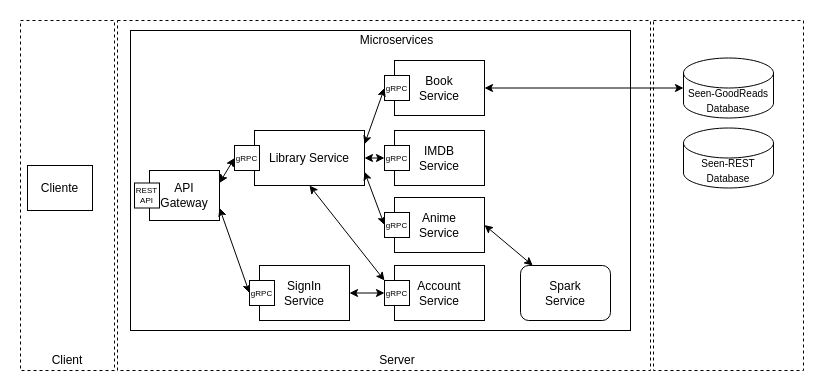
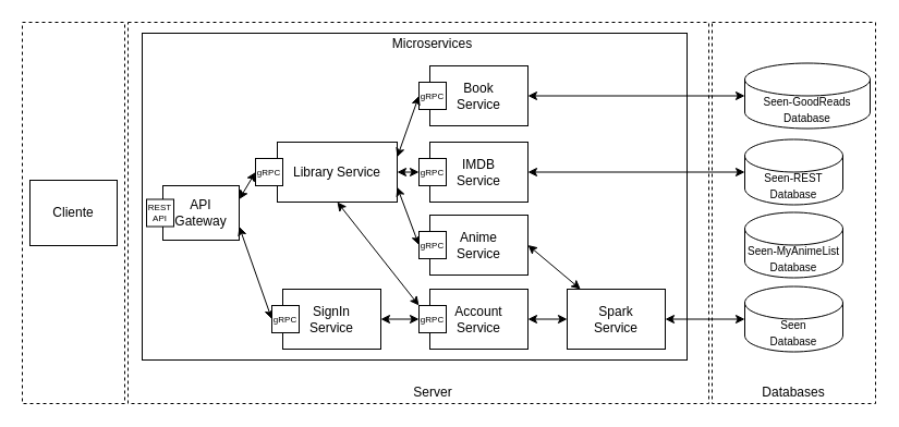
  <mxCell id="0" />
  <mxCell id="1" parent="0" />
  <mxCell id="2" value="" style="rounded=0;whiteSpace=wrap;html=1;dashed=1;fillColor=none;" parent="1" vertex="1"><mxGeometry x="117" y="20" width="533" height="350" as="geometry" /></mxCell>
  <mxCell id="3" value="" style="rounded=0;whiteSpace=wrap;html=1;fillColor=none;" parent="1" vertex="1"><mxGeometry x="130" y="30" width="500" height="300" as="geometry" /></mxCell>
  <mxCell id="4" value="" style="rounded=0;whiteSpace=wrap;html=1;dashed=1;fillColor=none;" parent="1" vertex="1"><mxGeometry x="20" y="20" width="94" height="350" as="geometry" /></mxCell>
  <mxCell id="5" value="" style="rounded=0;whiteSpace=wrap;html=1;dashed=1;fillColor=none;" parent="1" vertex="1"><mxGeometry x="653" y="20" width="150" height="350" as="geometry" /></mxCell>
- <mxCell id="6" value="Cliente" style="rounded=0;whiteSpace=wrap;html=1;" parent="1" vertex="1"><mxGeometry x="27" y="165" width="65" height="45" as="geometry" /></mxCell>
+ <mxCell id="6" value="Cliente" style="rounded=0;whiteSpace=wrap;html=1;" parent="1" vertex="1"><mxGeometry x="27" y="165" width="80" height="60" as="geometry" /></mxCell>
  <mxCell id="7" value="API &lt;br&gt;Gateway" style="rounded=0;whiteSpace=wrap;html=1;" parent="1" vertex="1"><mxGeometry x="149" y="170" width="70" height="50" as="geometry" /></mxCell>
+ <mxCell id="8" value="&lt;div&gt;&lt;span style=&quot;font-size: 10px&quot;&gt;Seen-MyAnimeList Database&lt;/span&gt;&lt;/div&gt;" style="shape=cylinder3;whiteSpace=wrap;html=1;boundedLbl=1;backgroundOutline=1;size=15;align=center;" parent="1" vertex="1"><mxGeometry x="683" y="194.5" width="90" height="60" as="geometry" /></mxCell>
+ <mxCell id="9" value="Databases" style="text;html=1;strokeColor=none;fillColor=none;align=center;verticalAlign=middle;whiteSpace=wrap;rounded=0;dashed=1;" parent="1" vertex="1"><mxGeometry x="708" y="350" width="40" height="20" as="geometry" /></mxCell>
+ <mxCell id="10" value="&lt;font style=&quot;font-size: 10px&quot;&gt;Seen&lt;br&gt;Database&lt;/font&gt;" style="shape=cylinder3;whiteSpace=wrap;html=1;boundedLbl=1;backgroundOutline=1;size=15;" parent="1" vertex="1"><mxGeometry x="683" y="262.5" width="90" height="60" as="geometry" /></mxCell>
  <mxCell id="11" value="Microservices" style="text;html=1;strokeColor=none;fillColor=none;align=center;verticalAlign=middle;whiteSpace=wrap;rounded=0;" parent="1" vertex="1"><mxGeometry x="349" y="30" width="95" height="20" as="geometry" /></mxCell>
  <mxCell id="12" value="Anime&lt;br&gt;Service" style="rounded=0;whiteSpace=wrap;html=1;fillColor=none;" parent="1" vertex="1"><mxGeometry x="394" y="197" width="90" height="55" as="geometry" /></mxCell>
+ <mxCell id="13" style="edgeStyle=orthogonalEdgeStyle;rounded=0;orthogonalLoop=1;jettySize=auto;html=1;exitX=1;exitY=0.5;exitDx=0;exitDy=0;entryX=0;entryY=0.5;entryDx=0;entryDy=0;startArrow=classic;startFill=1;" edge="1" parent="1" source="14" target="41"><mxGeometry relative="1" as="geometry" /></mxCell>
  <mxCell id="14" value="Account &lt;br&gt;Service" style="rounded=0;whiteSpace=wrap;html=1;fillColor=none;" parent="1" vertex="1"><mxGeometry x="394" y="265" width="90" height="55" as="geometry" /></mxCell>
  <mxCell id="15" value="" style="endArrow=classic;startArrow=classic;html=1;exitX=1;exitY=0.5;exitDx=0;exitDy=0;" parent="1" source="12" target="41" edge="1"><mxGeometry width="50" height="50" relative="1" as="geometry"><mxPoint x="607" y="224.5" as="sourcePoint" /><mxPoint x="575" y="425" as="targetPoint" /></mxGeometry></mxCell>
+ <mxCell id="16" value="" style="endArrow=classic;startArrow=classic;html=1;exitX=1;exitY=0.5;exitDx=0;exitDy=0;entryX=0;entryY=0.5;entryDx=0;entryDy=0;entryPerimeter=0;" parent="1" source="41" target="10" edge="1"><mxGeometry width="50" height="50" relative="1" as="geometry"><mxPoint x="607" y="292.5" as="sourcePoint" /><mxPoint x="625" y="245" as="targetPoint" /></mxGeometry></mxCell>
  <mxCell id="17" value="" style="endArrow=classic;startArrow=classic;html=1;entryX=0;entryY=0.5;entryDx=0;entryDy=0;exitX=1;exitY=0.75;exitDx=0;exitDy=0;" parent="1" source="30" target="32" edge="1"><mxGeometry width="50" height="50" relative="1" as="geometry"><mxPoint x="279" y="180" as="sourcePoint" /><mxPoint x="367.5" y="224.5" as="targetPoint" /></mxGeometry></mxCell>
  <mxCell id="18" value="" style="endArrow=classic;startArrow=classic;html=1;exitX=1;exitY=0.75;exitDx=0;exitDy=0;entryX=0;entryY=0.5;entryDx=0;entryDy=0;" parent="1" source="7" target="39" edge="1"><mxGeometry width="50" height="50" relative="1" as="geometry"><mxPoint x="402" y="295" as="sourcePoint" /><mxPoint x="364" y="292.5" as="targetPoint" /></mxGeometry></mxCell>
- <mxCell id="19" value="Client" style="text;html=1;strokeColor=none;fillColor=none;align=center;verticalAlign=middle;whiteSpace=wrap;rounded=0;" parent="1" vertex="1"><mxGeometry x="47" y="350" width="40" height="20" as="geometry" /></mxCell>
  <mxCell id="20" value="Server" style="text;html=1;strokeColor=none;fillColor=none;align=center;verticalAlign=middle;whiteSpace=wrap;rounded=0;" parent="1" vertex="1"><mxGeometry x="376.5" y="350" width="40" height="20" as="geometry" /></mxCell>
  <mxCell id="21" value="IMDB&lt;br&gt;Service" style="rounded=0;whiteSpace=wrap;html=1;fillColor=none;" parent="1" vertex="1"><mxGeometry x="394" y="130" width="90" height="55" as="geometry" /></mxCell>
  <mxCell id="22" value="Book &lt;br&gt;Service" style="rounded=0;whiteSpace=wrap;html=1;fillColor=none;" parent="1" vertex="1"><mxGeometry x="394" y="60" width="90" height="55" as="geometry" /></mxCell>
  <mxCell id="23" value="&lt;h6&gt;&lt;span style=&quot;font-size: 8px ; font-weight: 400&quot;&gt;gRPC&lt;/span&gt;&lt;br&gt;&lt;/h6&gt;" style="whiteSpace=wrap;html=1;aspect=fixed;align=center;" parent="1" vertex="1"><mxGeometry x="384" y="75" width="25" height="25" as="geometry" /></mxCell>
  <mxCell id="24" value="" style="endArrow=classic;startArrow=classic;html=1;entryX=0;entryY=0.5;entryDx=0;entryDy=0;exitX=1;exitY=0.5;exitDx=0;exitDy=0;" parent="1" source="30" target="31" edge="1"><mxGeometry width="50" height="50" relative="1" as="geometry"><mxPoint x="279" y="170" as="sourcePoint" /><mxPoint x="367.5" y="157.5" as="targetPoint" /></mxGeometry></mxCell>
  <mxCell id="25" value="" style="endArrow=classic;startArrow=classic;html=1;exitX=1;exitY=0.25;exitDx=0;exitDy=0;entryX=0;entryY=0.5;entryDx=0;entryDy=0;" parent="1" source="30" target="23" edge="1"><mxGeometry width="50" height="50" relative="1" as="geometry"><mxPoint x="394" y="160" as="sourcePoint" /><mxPoint x="444" y="110" as="targetPoint" /></mxGeometry></mxCell>
  <mxCell id="26" value="&lt;font style=&quot;font-size: 10px&quot;&gt;Seen-REST Database&lt;/font&gt;" style="shape=cylinder3;whiteSpace=wrap;html=1;boundedLbl=1;backgroundOutline=1;size=15;" parent="1" vertex="1"><mxGeometry x="683" y="127.5" width="90" height="60" as="geometry" /></mxCell>
- <mxCell id="27" value="&lt;font style=&quot;font-size: 10px&quot;&gt;Seen-GoodReads Database&lt;/font&gt;" style="shape=cylinder3;whiteSpace=wrap;html=1;boundedLbl=1;backgroundOutline=1;size=15;" parent="1" vertex="1"><mxGeometry x="683" y="57.5" width="90" height="60" as="geometry" /></mxCell>
+ <mxCell id="27" value="&lt;font style=&quot;font-size: 10px&quot;&gt;Seen-GoodReads Database&lt;/font&gt;" style="shape=cylinder3;whiteSpace=wrap;html=1;boundedLbl=1;backgroundOutline=1;size=15;" parent="1" vertex="1"><mxGeometry x="683" y="57.5" width="115" height="60" as="geometry" /></mxCell>
+ <mxCell id="28" value="" style="endArrow=classic;startArrow=classic;html=1;entryX=0;entryY=0.5;entryDx=0;entryDy=0;entryPerimeter=0;exitX=1;exitY=0.5;exitDx=0;exitDy=0;" parent="1" source="21" target="26" edge="1"><mxGeometry width="50" height="50" relative="1" as="geometry"><mxPoint x="607" y="157.5" as="sourcePoint" /><mxPoint x="675" y="213.5" as="targetPoint" /></mxGeometry></mxCell>
  <mxCell id="29" value="" style="endArrow=classic;startArrow=classic;html=1;entryX=0;entryY=0.5;entryDx=0;entryDy=0;entryPerimeter=0;exitX=1;exitY=0.5;exitDx=0;exitDy=0;" parent="1" source="22" target="27" edge="1"><mxGeometry width="50" height="50" relative="1" as="geometry"><mxPoint x="607" y="87.5" as="sourcePoint" /><mxPoint x="685" y="223.5" as="targetPoint" /></mxGeometry></mxCell>
  <mxCell id="30" value="Library Service" style="rounded=0;whiteSpace=wrap;html=1;fillColor=none;" parent="1" vertex="1"><mxGeometry x="254" y="130" width="110" height="55" as="geometry" /></mxCell>
  <mxCell id="31" value="&lt;h6&gt;&lt;span style=&quot;font-size: 8px ; font-weight: 400&quot;&gt;gRPC&lt;/span&gt;&lt;br&gt;&lt;/h6&gt;" style="whiteSpace=wrap;html=1;aspect=fixed;align=center;" parent="1" vertex="1"><mxGeometry x="384" y="145" width="25" height="25" as="geometry" /></mxCell>
  <mxCell id="32" value="&lt;h6&gt;&lt;span style=&quot;font-size: 8px ; font-weight: 400&quot;&gt;gRPC&lt;/span&gt;&lt;br&gt;&lt;/h6&gt;" style="whiteSpace=wrap;html=1;aspect=fixed;align=center;" parent="1" vertex="1"><mxGeometry x="384" y="212" width="25" height="25" as="geometry" /></mxCell>
  <mxCell id="33" value="&lt;h6&gt;&lt;span style=&quot;font-size: 8px ; font-weight: 400&quot;&gt;gRPC&lt;/span&gt;&lt;br&gt;&lt;/h6&gt;" style="whiteSpace=wrap;html=1;aspect=fixed;align=center;" parent="1" vertex="1"><mxGeometry x="384" y="280" width="25" height="25" as="geometry" /></mxCell>
  <mxCell id="34" value="&lt;h6&gt;&lt;font style=&quot;font-size: 8px ; line-height: 120% ; font-weight: normal&quot;&gt;REST API&lt;/font&gt;&lt;/h6&gt;" style="whiteSpace=wrap;html=1;aspect=fixed;align=center;" parent="1" vertex="1"><mxGeometry x="134" y="182.5" width="25" height="25" as="geometry" /></mxCell>
  <mxCell id="35" value="&lt;h6&gt;&lt;font style=&quot;font-size: 8px ; line-height: 120% ; font-weight: normal&quot;&gt;gRPC&lt;/font&gt;&lt;/h6&gt;" style="whiteSpace=wrap;html=1;aspect=fixed;align=center;" parent="1" vertex="1"><mxGeometry x="234" y="145" width="25" height="25" as="geometry" /></mxCell>
  <mxCell id="36" value="" style="endArrow=classic;startArrow=classic;html=1;exitX=1;exitY=0.25;exitDx=0;exitDy=0;entryX=0;entryY=0.5;entryDx=0;entryDy=0;" parent="1" source="7" target="35" edge="1"><mxGeometry width="50" height="50" relative="1" as="geometry"><mxPoint x="384" y="200" as="sourcePoint" /><mxPoint x="434" y="150" as="targetPoint" /></mxGeometry></mxCell>
  <mxCell id="37" value="" style="endArrow=classic;startArrow=classic;html=1;exitX=0.5;exitY=1;exitDx=0;exitDy=0;entryX=0;entryY=0;entryDx=0;entryDy=0;" parent="1" source="30" target="33" edge="1"><mxGeometry width="50" height="50" relative="1" as="geometry"><mxPoint x="370" y="260" as="sourcePoint" /><mxPoint x="384" y="280" as="targetPoint" /></mxGeometry></mxCell>
  <mxCell id="38" value="SignIn&lt;br&gt;Service" style="rounded=0;whiteSpace=wrap;html=1;fillColor=none;" parent="1" vertex="1"><mxGeometry x="259" y="265" width="90" height="55" as="geometry" /></mxCell>
  <mxCell id="39" value="&lt;h6&gt;&lt;span style=&quot;font-size: 8px ; font-weight: 400&quot;&gt;gRPC&lt;/span&gt;&lt;br&gt;&lt;/h6&gt;" style="whiteSpace=wrap;html=1;aspect=fixed;align=center;" parent="1" vertex="1"><mxGeometry x="249" y="280" width="25" height="25" as="geometry" /></mxCell>
  <mxCell id="40" value="" style="endArrow=classic;startArrow=classic;html=1;exitX=1;exitY=0.5;exitDx=0;exitDy=0;entryX=0;entryY=0.5;entryDx=0;entryDy=0;" parent="1" source="38" target="33" edge="1"><mxGeometry width="50" height="50" relative="1" as="geometry"><mxPoint x="319" y="195" as="sourcePoint" /><mxPoint x="394" y="290" as="targetPoint" /></mxGeometry></mxCell>
- <mxCell id="41" value="Spark&lt;br&gt;Service" style="whiteSpace=wrap;html=1;fillColor=none;rounded=1;" vertex="1" parent="1"><mxGeometry x="520" y="265" width="90" height="55" as="geometry" /></mxCell>
+ <mxCell id="41" value="Spark&lt;br&gt;Service" style="rounded=0;whiteSpace=wrap;html=1;fillColor=none;" vertex="1" parent="1"><mxGeometry x="520" y="265" width="90" height="55" as="geometry" /></mxCell>
